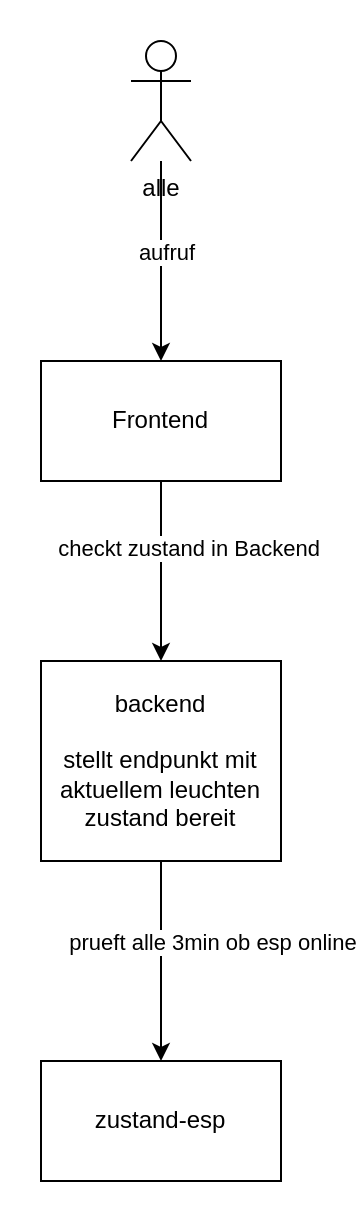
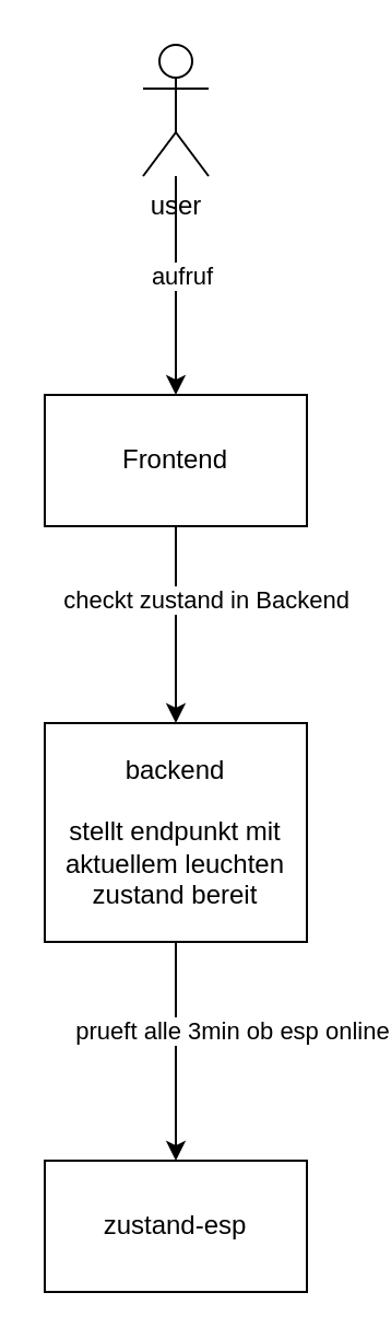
  <mxCell id="0" />
  <mxCell id="1" parent="0" />
  <mxCell id="2" style="edgeStyle=orthogonalEdgeStyle;rounded=0;orthogonalLoop=1;jettySize=auto;html=1;" edge="1" parent="1" source="4" target="7"><mxGeometry relative="1" as="geometry" /></mxCell>
  <mxCell id="3" value="checkt zustand in Backend" style="edgeLabel;html=1;align=center;verticalAlign=middle;resizable=0;points=[];" vertex="1" connectable="0" parent="2"><mxGeometry x="-0.2" y="-3" relative="1" as="geometry"><mxPoint x="16" y="-3" as="offset" /></mxGeometry></mxCell>
  <mxCell id="4" value="Frontend" style="rounded=0;whiteSpace=wrap;html=1;" vertex="1" parent="1"><mxGeometry x="20" y="180" width="120" height="60" as="geometry" /></mxCell>
  <mxCell id="5" style="edgeStyle=orthogonalEdgeStyle;rounded=0;orthogonalLoop=1;jettySize=auto;html=1;" edge="1" parent="1" source="7" target="8"><mxGeometry relative="1" as="geometry" /></mxCell>
  <mxCell id="6" value="prueft alle 3min ob esp online" style="edgeLabel;html=1;align=center;verticalAlign=middle;resizable=0;points=[];" vertex="1" connectable="0" parent="5"><mxGeometry x="-0.217" y="1" relative="1" as="geometry"><mxPoint x="24" y="1" as="offset" /></mxGeometry></mxCell>
  <mxCell id="7" value="backend&lt;br&gt;&lt;br&gt;stellt endpunkt mit aktuellem leuchten zustand bereit" style="rounded=0;whiteSpace=wrap;html=1;" vertex="1" parent="1"><mxGeometry x="20" y="330" width="120" height="100" as="geometry" /></mxCell>
  <mxCell id="8" value="zustand-esp" style="rounded=0;whiteSpace=wrap;html=1;" vertex="1" parent="1"><mxGeometry x="20" y="530" width="120" height="60" as="geometry" /></mxCell>
  <mxCell id="9" style="edgeStyle=orthogonalEdgeStyle;rounded=0;orthogonalLoop=1;jettySize=auto;html=1;" edge="1" parent="1" source="11" target="4"><mxGeometry relative="1" as="geometry" /></mxCell>
  <mxCell id="10" value="aufruf" style="edgeLabel;html=1;align=center;verticalAlign=middle;resizable=0;points=[];" vertex="1" connectable="0" parent="9"><mxGeometry x="-0.091" y="2" relative="1" as="geometry"><mxPoint as="offset" /></mxGeometry></mxCell>
- <mxCell id="11" value="alle" style="shape=umlActor;verticalLabelPosition=bottom;verticalAlign=top;html=1;outlineConnect=0;" vertex="1" parent="1"><mxGeometry x="65" y="20" width="30" height="60" as="geometry" /></mxCell>
+ <mxCell id="11" value="user" style="shape=umlActor;verticalLabelPosition=bottom;verticalAlign=top;html=1;outlineConnect=0;" vertex="1" parent="1"><mxGeometry x="65" y="20" width="30" height="60" as="geometry" /></mxCell>
